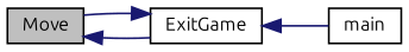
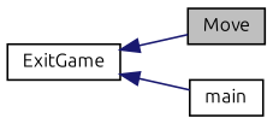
  digraph {
    fontname=Ubuntu
    rankdir=LR
    node [color=black fillcolor=white fontname=Ubuntu fontsize=10 shape=record style=filled]
    edge [color=midnightblue dir=back fontname=Ubuntu fontsize=10 labelfontname=Helvetica labelfontsize=10 style=solid]
    n1 [fillcolor=grey75 fontcolor=black height=0.2 label=Move width=0.4]
    n2 [height=0.2 label=ExitGame width=0.4]
    n3 [height=0.2 label=main width=0.4]
-   n1 -> n2
    n2 -> n1
    n2 -> n3
  }
